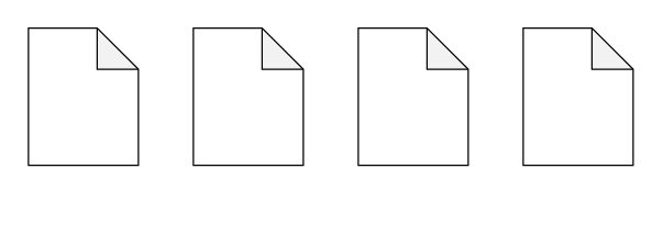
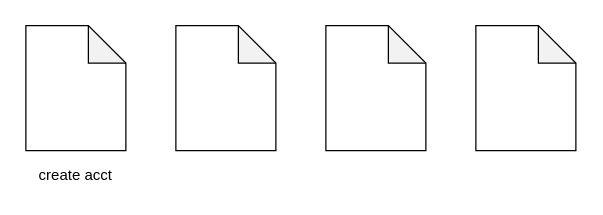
  <mxCell id="0" />
  <mxCell id="1" parent="0" />
  <mxCell id="2" value="" style="shape=note;whiteSpace=wrap;html=1;backgroundOutline=1;darkOpacity=0.05;" vertex="1" parent="1"><mxGeometry x="20" y="20" width="80" height="100" as="geometry" /></mxCell>
  <mxCell id="3" value="" style="shape=note;whiteSpace=wrap;html=1;backgroundOutline=1;darkOpacity=0.05;" vertex="1" parent="1"><mxGeometry x="140" y="20" width="80" height="100" as="geometry" /></mxCell>
  <mxCell id="4" value="" style="shape=note;whiteSpace=wrap;html=1;backgroundOutline=1;darkOpacity=0.05;" vertex="1" parent="1"><mxGeometry x="260" y="20" width="80" height="100" as="geometry" /></mxCell>
  <mxCell id="5" value="" style="shape=note;whiteSpace=wrap;html=1;backgroundOutline=1;darkOpacity=0.05;" vertex="1" parent="1"><mxGeometry x="380" y="20" width="80" height="100" as="geometry" /></mxCell>
+ <mxCell id="6" value="create acct" style="text;html=1;strokeColor=none;fillColor=none;align=center;verticalAlign=middle;whiteSpace=wrap;rounded=0;" vertex="1" parent="1"><mxGeometry x="20" y="130" width="80" height="20" as="geometry" /></mxCell>
